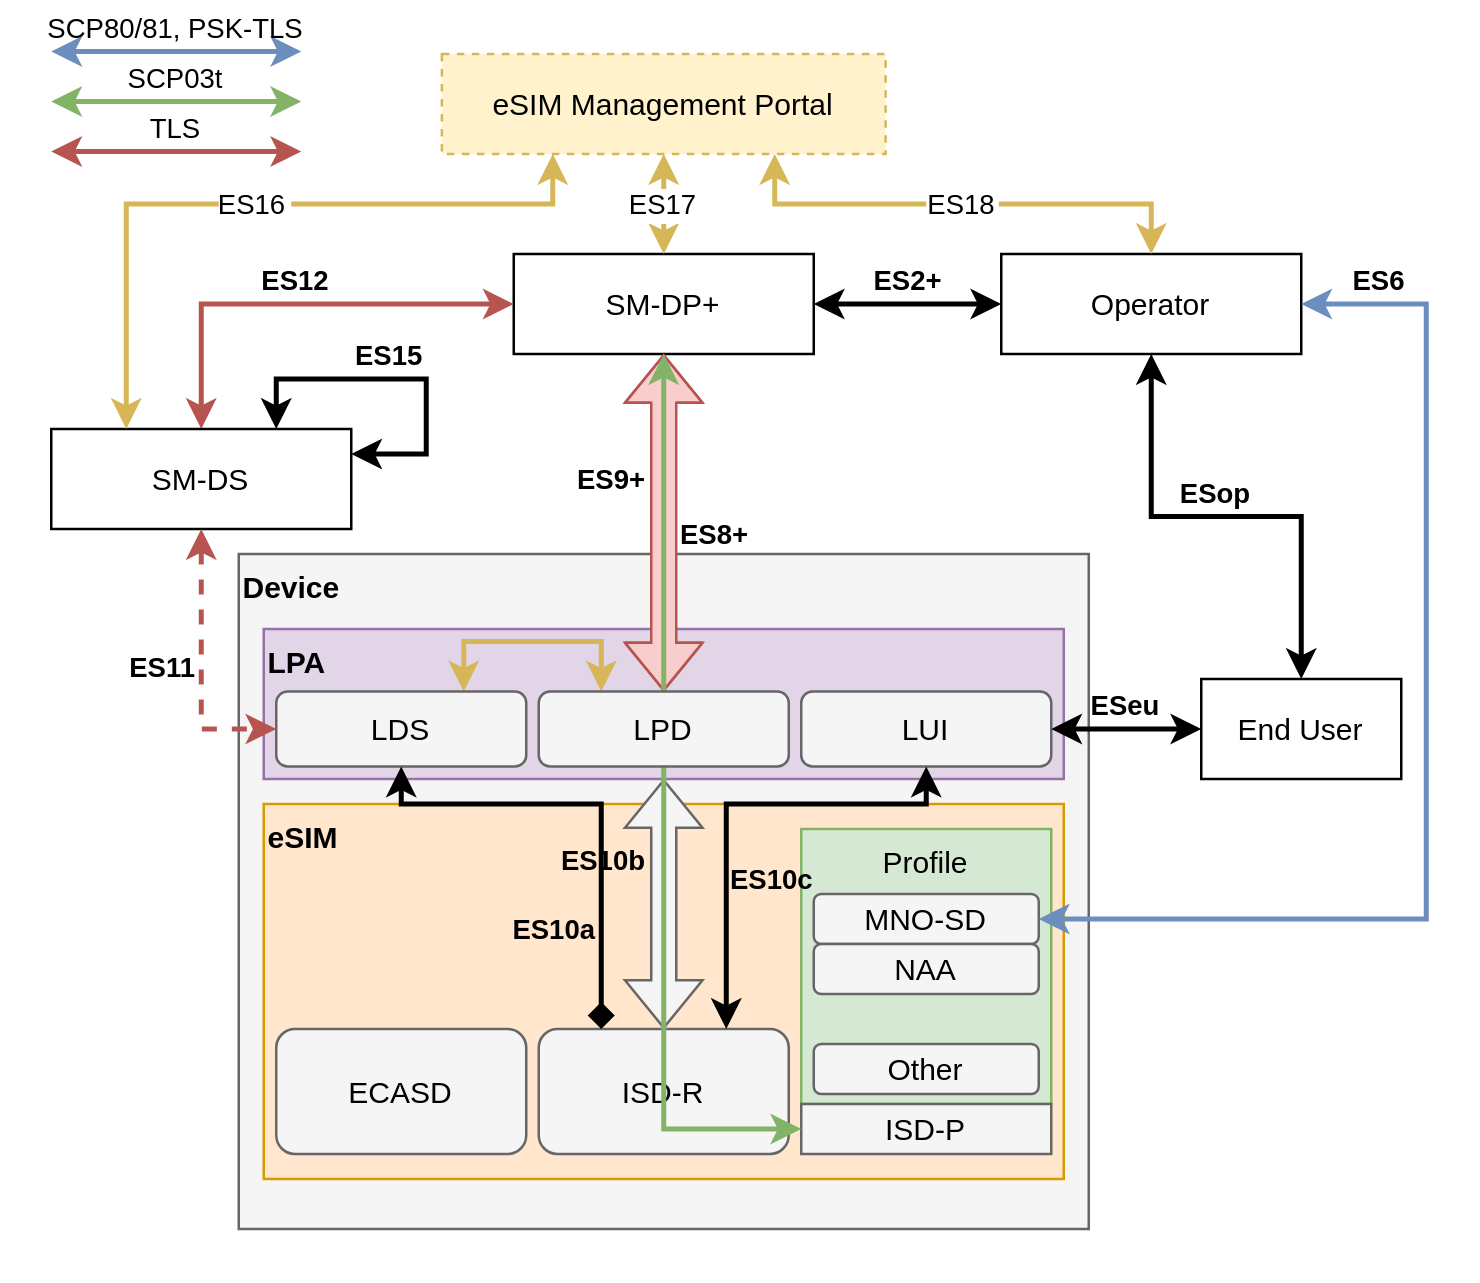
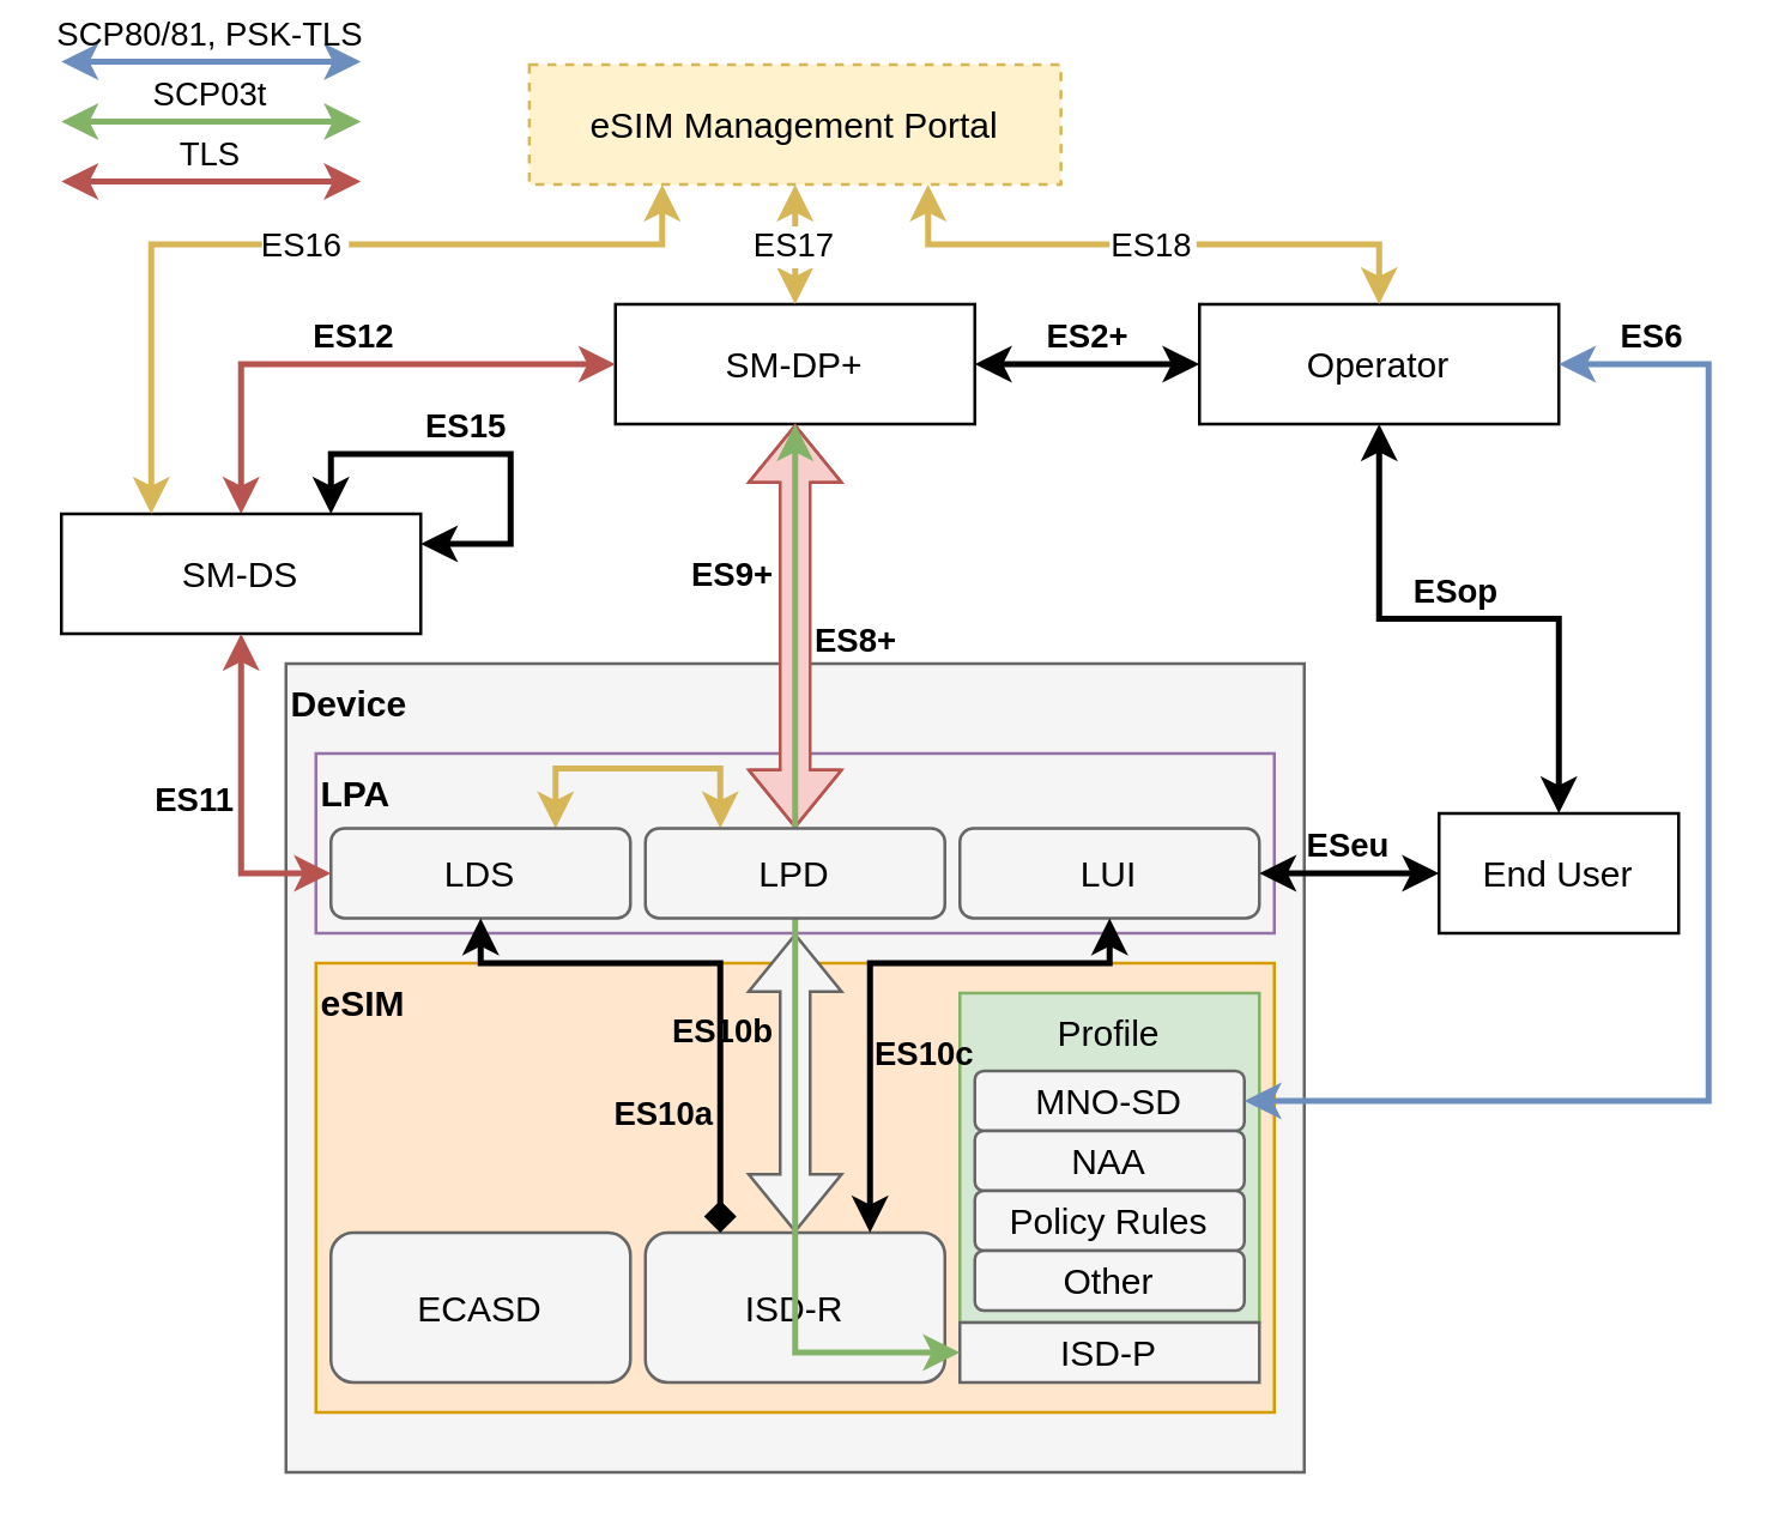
  <mxCell id="0" />
  <mxCell id="1" parent="0" />
  <mxCell id="2" value="ES2+" style="edgeStyle=orthogonalEdgeStyle;rounded=0;orthogonalLoop=1;jettySize=auto;exitX=1;exitY=0.5;exitDx=0;exitDy=0;entryX=0;entryY=0.5;entryDx=0;entryDy=0;startArrow=classic;startFill=1;strokeWidth=2;labelBackgroundColor=none;verticalAlign=bottom;fontStyle=1;fontColor=default;" edge="1" parent="1" source="3" target="7"><mxGeometry relative="1" as="geometry" /></mxCell>
  <mxCell id="3" value="SM-DP+" style="rounded=0;labelBackgroundColor=none;fontColor=default;" vertex="1" parent="1"><mxGeometry x="205" y="101" width="120" height="40" as="geometry" /></mxCell>
  <mxCell id="4" value="ES12" style="edgeStyle=orthogonalEdgeStyle;rounded=0;orthogonalLoop=1;jettySize=auto;exitX=0.5;exitY=0;exitDx=0;exitDy=0;entryX=0;entryY=0.5;entryDx=0;entryDy=0;startArrow=classic;startFill=1;fillColor=#f8cecc;strokeColor=#b85450;strokeWidth=2;labelBackgroundColor=none;verticalAlign=bottom;fontStyle=1;fontColor=default;" edge="1" parent="1" source="5" target="3"><mxGeometry relative="1" as="geometry" /></mxCell>
  <mxCell id="5" value="SM-DS" style="rounded=0;labelBackgroundColor=none;fontColor=default;" vertex="1" parent="1"><mxGeometry x="20" y="171" width="120" height="40" as="geometry" /></mxCell>
  <mxCell id="6" value="ESop" style="edgeStyle=orthogonalEdgeStyle;rounded=0;orthogonalLoop=1;jettySize=auto;exitX=0.5;exitY=1;exitDx=0;exitDy=0;entryX=0.5;entryY=0;entryDx=0;entryDy=0;startArrow=classic;startFill=1;strokeWidth=2;labelBackgroundColor=none;verticalAlign=bottom;fontStyle=1;fontColor=default;" edge="1" parent="1" source="7" target="8"><mxGeometry x="-0.045" relative="1" as="geometry"><mxPoint as="offset" /></mxGeometry></mxCell>
  <mxCell id="7" value="Operator" style="rounded=0;labelBackgroundColor=none;fontColor=default;" vertex="1" parent="1"><mxGeometry x="400" y="101" width="120" height="40" as="geometry" /></mxCell>
  <mxCell id="8" value="End User" style="rounded=0;labelBackgroundColor=none;fontColor=default;" vertex="1" parent="1"><mxGeometry x="480" y="271" width="80" height="40" as="geometry" /></mxCell>
  <mxCell id="9" value="ES15" style="edgeStyle=orthogonalEdgeStyle;rounded=0;orthogonalLoop=1;jettySize=auto;exitX=0.75;exitY=0;exitDx=0;exitDy=0;entryX=1;entryY=0.25;entryDx=0;entryDy=0;startArrow=classic;startFill=1;strokeWidth=2;labelBackgroundColor=none;verticalAlign=bottom;fontStyle=1;align=left;fontColor=default;" edge="1" parent="1" source="5" target="5"><mxGeometry x="-0.286" relative="1" as="geometry"><Array as="points"><mxPoint x="110" y="151" /><mxPoint x="170" y="151" /><mxPoint x="170" y="181" /></Array><mxPoint as="offset" /></mxGeometry></mxCell>
  <mxCell id="10" value="SCP80/81, PSK-TLS" style="endArrow=classic;startArrow=classic;rounded=0;strokeWidth=2;fillColor=#dae8fc;strokeColor=#6c8ebf;verticalAlign=bottom;labelBackgroundColor=none;fontColor=default;" edge="1" parent="1"><mxGeometry width="50" height="50" relative="1" as="geometry"><mxPoint x="120" y="20" as="sourcePoint" /><mxPoint x="20" y="20" as="targetPoint" /></mxGeometry></mxCell>
  <mxCell id="11" value="SCP03t" style="endArrow=classic;startArrow=classic;rounded=0;strokeWidth=2;fillColor=#d5e8d4;strokeColor=#82b366;verticalAlign=bottom;labelBackgroundColor=none;fontColor=default;" edge="1" parent="1"><mxGeometry width="50" height="50" relative="1" as="geometry"><mxPoint x="120" y="40" as="sourcePoint" /><mxPoint x="20" y="40" as="targetPoint" /></mxGeometry></mxCell>
  <mxCell id="12" value="TLS" style="endArrow=classic;startArrow=classic;rounded=0;strokeWidth=2;fillColor=#f8cecc;strokeColor=#b85450;verticalAlign=bottom;labelBackgroundColor=none;fontColor=default;" edge="1" parent="1"><mxGeometry width="50" height="50" relative="1" as="geometry"><mxPoint x="120" y="60" as="sourcePoint" /><mxPoint x="20" y="60" as="targetPoint" /></mxGeometry></mxCell>
  <mxCell id="13" value="Device" style="rounded=0;fillColor=#f5f5f5;strokeColor=#666666;verticalAlign=top;align=left;fontStyle=1;fontColor=default;labelBackgroundColor=none;" vertex="1" parent="1"><mxGeometry x="95" y="221" width="340" height="270" as="geometry" /></mxCell>
  <mxCell id="14" value="eSIM" style="rounded=0;verticalAlign=top;fillColor=#ffe6cc;strokeColor=#d79b00;align=left;fontStyle=1;labelBackgroundColor=none;fontColor=default;" vertex="1" parent="1"><mxGeometry x="105" y="321" width="320" height="150" as="geometry" /></mxCell>
  <mxCell id="15" value="ECASD" style="rounded=1;fillColor=#f5f5f5;fontColor=default;strokeColor=#666666;labelBackgroundColor=none;" vertex="1" parent="1"><mxGeometry x="110" y="411" width="100" height="50" as="geometry" /></mxCell>
  <mxCell id="16" value="ISD-R" style="rounded=1;fillColor=#f5f5f5;fontColor=default;strokeColor=#666666;labelBackgroundColor=none;" vertex="1" parent="1"><mxGeometry x="215" y="411" width="100" height="50" as="geometry" /></mxCell>
  <mxCell id="17" value="Profile" style="rounded=0;verticalAlign=top;fillColor=#d5e8d4;strokeColor=#82b366;labelBackgroundColor=none;fontColor=default;" vertex="1" parent="1"><mxGeometry x="320" y="331" width="100" height="110" as="geometry" /></mxCell>
  <mxCell id="18" value="MNO-SD" style="rounded=1;fillColor=#f5f5f5;fontColor=default;strokeColor=#666666;labelBackgroundColor=none;" vertex="1" parent="1"><mxGeometry x="325" y="357" width="90" height="20" as="geometry" /></mxCell>
  <mxCell id="19" value="NAA" style="rounded=1;fillColor=#f5f5f5;fontColor=default;strokeColor=#666666;labelBackgroundColor=none;" vertex="1" parent="1"><mxGeometry x="325" y="377" width="90" height="20" as="geometry" /></mxCell>
+ <mxCell id="20" value="Policy Rules" style="rounded=1;fillColor=#f5f5f5;fontColor=default;strokeColor=#666666;labelBackgroundColor=none;" vertex="1" parent="1"><mxGeometry x="325" y="397" width="90" height="20" as="geometry" /></mxCell>
  <mxCell id="21" value="Other" style="rounded=1;fillColor=#f5f5f5;fontColor=default;strokeColor=#666666;labelBackgroundColor=none;" vertex="1" parent="1"><mxGeometry x="325" y="417" width="90" height="20" as="geometry" /></mxCell>
  <mxCell id="22" value="ISD-P" style="rounded=0;fillColor=#f5f5f5;fontColor=default;strokeColor=#666666;labelBackgroundColor=none;" vertex="1" parent="1"><mxGeometry x="320" y="441" width="100" height="20" as="geometry" /></mxCell>
- <mxCell id="23" value="LPA" style="rounded=0;fillColor=#e1d5e7;strokeColor=#9673a6;verticalAlign=top;align=left;fontStyle=1;labelBackgroundColor=none;fontColor=default;" vertex="1" parent="1"><mxGeometry x="105" y="251" width="320" height="60" as="geometry" /></mxCell>
+ <mxCell id="23" value="LPA" style="rounded=0;fillColor=#f5f5f5;strokeColor=#9673a6;verticalAlign=top;align=left;fontStyle=1;labelBackgroundColor=none;fontColor=default;" vertex="1" parent="1"><mxGeometry x="105" y="251" width="320" height="60" as="geometry" /></mxCell>
  <mxCell id="24" style="edgeStyle=orthogonalEdgeStyle;rounded=0;orthogonalLoop=1;jettySize=auto;exitX=0.75;exitY=0;exitDx=0;exitDy=0;entryX=0.25;entryY=0;entryDx=0;entryDy=0;startArrow=classic;startFill=1;strokeWidth=2;fillColor=#fff2cc;strokeColor=#d6b656;" edge="1" parent="1" source="25" target="34"><mxGeometry relative="1" as="geometry" /></mxCell>
  <mxCell id="25" value="LDS" style="rounded=1;fillColor=#f5f5f5;fontColor=default;strokeColor=#666666;labelBackgroundColor=none;" vertex="1" parent="1"><mxGeometry x="110" y="276" width="100" height="30" as="geometry" /></mxCell>
  <mxCell id="26" value="LUI" style="rounded=1;fillColor=#f5f5f5;fontColor=default;strokeColor=#666666;labelBackgroundColor=none;" vertex="1" parent="1"><mxGeometry x="320" y="276" width="100" height="30" as="geometry" /></mxCell>
  <mxCell id="27" value="ES10b" style="edgeStyle=orthogonalEdgeStyle;rounded=0;orthogonalLoop=1;jettySize=auto;startArrow=classic;startFill=1;shape=flexArrow;entryX=0.5;entryY=0;entryDx=0;entryDy=0;fillColor=#f5f5f5;strokeColor=#666666;exitX=0.5;exitY=1;exitDx=0;exitDy=0;labelBackgroundColor=none;verticalAlign=top;align=right;fontStyle=1;fontColor=default;" edge="1" parent="1" source="23" target="16"><mxGeometry x="-0.6" y="-5" relative="1" as="geometry"><mxPoint x="-325" y="581" as="sourcePoint" /><mxPoint as="offset" /></mxGeometry></mxCell>
  <mxCell id="28" value="ES10c" style="edgeStyle=orthogonalEdgeStyle;rounded=0;orthogonalLoop=1;jettySize=auto;exitX=0.5;exitY=1;exitDx=0;exitDy=0;entryX=0.75;entryY=0;entryDx=0;entryDy=0;startArrow=classic;startFill=1;strokeWidth=2;labelBackgroundColor=none;align=left;fontStyle=1;fontColor=default;" edge="1" parent="1" source="26" target="16"><mxGeometry x="0.351" relative="1" as="geometry"><Array as="points"><mxPoint x="370" y="321" /><mxPoint x="290" y="321" /></Array><mxPoint as="offset" /></mxGeometry></mxCell>
  <mxCell id="29" value="ES10a" style="edgeStyle=orthogonalEdgeStyle;rounded=0;orthogonalLoop=1;jettySize=auto;exitX=0.5;exitY=1;exitDx=0;exitDy=0;entryX=0.25;entryY=0;entryDx=0;entryDy=0;startArrow=classic;startFill=1;strokeWidth=2;align=right;labelBackgroundColor=none;fontStyle=1;fontColor=default;endArrow=diamond;" edge="1" parent="1" source="25" target="16"><mxGeometry x="0.568" relative="1" as="geometry"><Array as="points"><mxPoint x="160" y="321" /><mxPoint x="240" y="321" /></Array><mxPoint as="offset" /></mxGeometry></mxCell>
  <mxCell id="30" value="ES9+" style="edgeStyle=orthogonalEdgeStyle;rounded=0;orthogonalLoop=1;jettySize=auto;exitX=0.5;exitY=1;exitDx=0;exitDy=0;entryX=0.5;entryY=0;entryDx=0;entryDy=0;startArrow=classic;startFill=1;shape=flexArrow;fillColor=#f8cecc;strokeColor=#b85450;align=right;labelBackgroundColor=none;verticalAlign=middle;fontStyle=1;fontColor=default;" edge="1" parent="1" source="3" target="34"><mxGeometry x="-0.259" y="-5" relative="1" as="geometry"><Array as="points"><mxPoint x="265" y="246" /></Array><mxPoint as="offset" /></mxGeometry></mxCell>
  <mxCell id="31" value="ES8+&#10;&#10;" style="edgeStyle=orthogonalEdgeStyle;rounded=0;orthogonalLoop=1;jettySize=auto;exitX=0.5;exitY=1;exitDx=0;exitDy=0;entryX=0;entryY=0.5;entryDx=0;entryDy=0;startArrow=classic;startFill=1;align=left;strokeWidth=2;fillColor=#d5e8d4;strokeColor=#82b366;labelBackgroundColor=none;fontStyle=1;fontColor=default;" edge="1" parent="1" source="3" target="22"><mxGeometry x="-0.532" y="5" relative="1" as="geometry"><Array as="points" /><mxPoint as="offset" /></mxGeometry></mxCell>
  <mxCell id="32" value="ESeu" style="edgeStyle=orthogonalEdgeStyle;rounded=0;orthogonalLoop=1;jettySize=auto;exitX=0;exitY=0.5;exitDx=0;exitDy=0;entryX=1;entryY=0.5;entryDx=0;entryDy=0;startArrow=classic;startFill=1;strokeWidth=2;labelBackgroundColor=none;verticalAlign=bottom;fontStyle=1;fontColor=default;" edge="1" parent="1" source="8" target="26"><mxGeometry relative="1" as="geometry"><mxPoint x="405" y="261" as="targetPoint" /></mxGeometry></mxCell>
- <mxCell id="33" value="ES11" style="edgeStyle=orthogonalEdgeStyle;rounded=0;orthogonalLoop=1;jettySize=auto;exitX=0.5;exitY=1;exitDx=0;exitDy=0;entryX=0;entryY=0.5;entryDx=0;entryDy=0;startArrow=classic;startFill=1;fillColor=#f8cecc;strokeColor=#b85450;align=right;strokeWidth=2;labelBackgroundColor=none;verticalAlign=middle;fontStyle=1;fontColor=default;dashed=1;" edge="1" parent="1" source="5" target="25"><mxGeometry relative="1" as="geometry" /></mxCell>
+ <mxCell id="33" value="ES11" style="edgeStyle=orthogonalEdgeStyle;rounded=0;orthogonalLoop=1;jettySize=auto;exitX=0.5;exitY=1;exitDx=0;exitDy=0;entryX=0;entryY=0.5;entryDx=0;entryDy=0;startArrow=classic;startFill=1;fillColor=#f8cecc;strokeColor=#b85450;align=right;strokeWidth=2;labelBackgroundColor=none;verticalAlign=middle;fontStyle=1;fontColor=default;" edge="1" parent="1" source="5" target="25"><mxGeometry relative="1" as="geometry" /></mxCell>
  <mxCell id="34" value="LPD" style="rounded=1;fillColor=#f5f5f5;fontColor=default;strokeColor=#666666;labelBackgroundColor=none;" vertex="1" parent="1"><mxGeometry x="215" y="276" width="100" height="30" as="geometry" /></mxCell>
  <mxCell id="35" value="ES6" style="edgeStyle=orthogonalEdgeStyle;rounded=0;orthogonalLoop=1;jettySize=auto;exitX=1;exitY=0.5;exitDx=0;exitDy=0;entryX=1;entryY=0.5;entryDx=0;entryDy=0;startArrow=classic;startFill=1;fillColor=#dae8fc;strokeColor=#6c8ebf;strokeWidth=2;align=left;labelBackgroundColor=none;verticalAlign=bottom;fontStyle=1;fontColor=default;" edge="1" parent="1" source="7" target="18"><mxGeometry x="-0.915" relative="1" as="geometry"><mxPoint as="offset" /><mxPoint x="445" y="383.5" as="targetPoint" /><Array as="points"><mxPoint x="570" y="121" /><mxPoint x="570" y="367" /></Array></mxGeometry></mxCell>
  <mxCell id="36" value="ES17" style="edgeStyle=orthogonalEdgeStyle;rounded=0;orthogonalLoop=1;jettySize=auto;exitX=0.5;exitY=1;exitDx=0;exitDy=0;entryX=0.5;entryY=0;entryDx=0;entryDy=0;startArrow=classic;startFill=1;strokeWidth=2;fillColor=#fff2cc;strokeColor=#d6b656;" edge="1" parent="1" source="39" target="3"><mxGeometry relative="1" as="geometry" /></mxCell>
  <mxCell id="37" value="ES16" style="edgeStyle=orthogonalEdgeStyle;rounded=0;orthogonalLoop=1;jettySize=auto;exitX=0.25;exitY=1;exitDx=0;exitDy=0;entryX=0.25;entryY=0;entryDx=0;entryDy=0;startArrow=classic;startFill=1;strokeWidth=2;fillColor=#fff2cc;strokeColor=#d6b656;" edge="1" parent="1" source="39" target="5"><mxGeometry relative="1" as="geometry"><Array as="points"><mxPoint x="221" y="81" /><mxPoint x="50" y="81" /></Array></mxGeometry></mxCell>
  <mxCell id="38" value="ES18" style="edgeStyle=orthogonalEdgeStyle;rounded=0;orthogonalLoop=1;jettySize=auto;exitX=0.75;exitY=1;exitDx=0;exitDy=0;entryX=0.5;entryY=0;entryDx=0;entryDy=0;startArrow=classic;startFill=1;strokeWidth=2;fillColor=#fff2cc;strokeColor=#d6b656;" edge="1" parent="1" source="39" target="7"><mxGeometry relative="1" as="geometry" /></mxCell>
  <mxCell id="39" value="eSIM Management Portal" style="rounded=0;labelBackgroundColor=none;fillColor=#fff2cc;strokeColor=#d6b656;fontColor=default;dashed=1;" vertex="1" parent="1"><mxGeometry x="176.25" y="21" width="177.5" height="40" as="geometry" /></mxCell>
